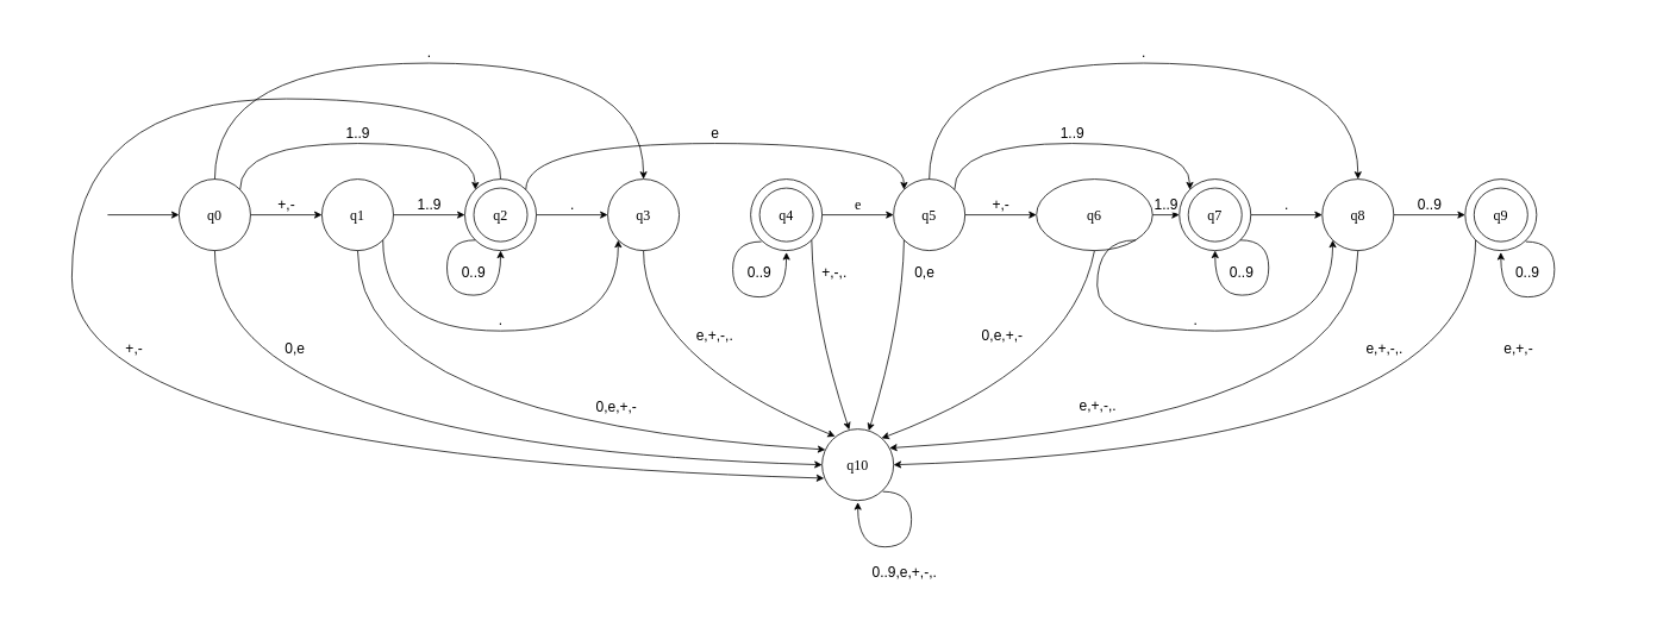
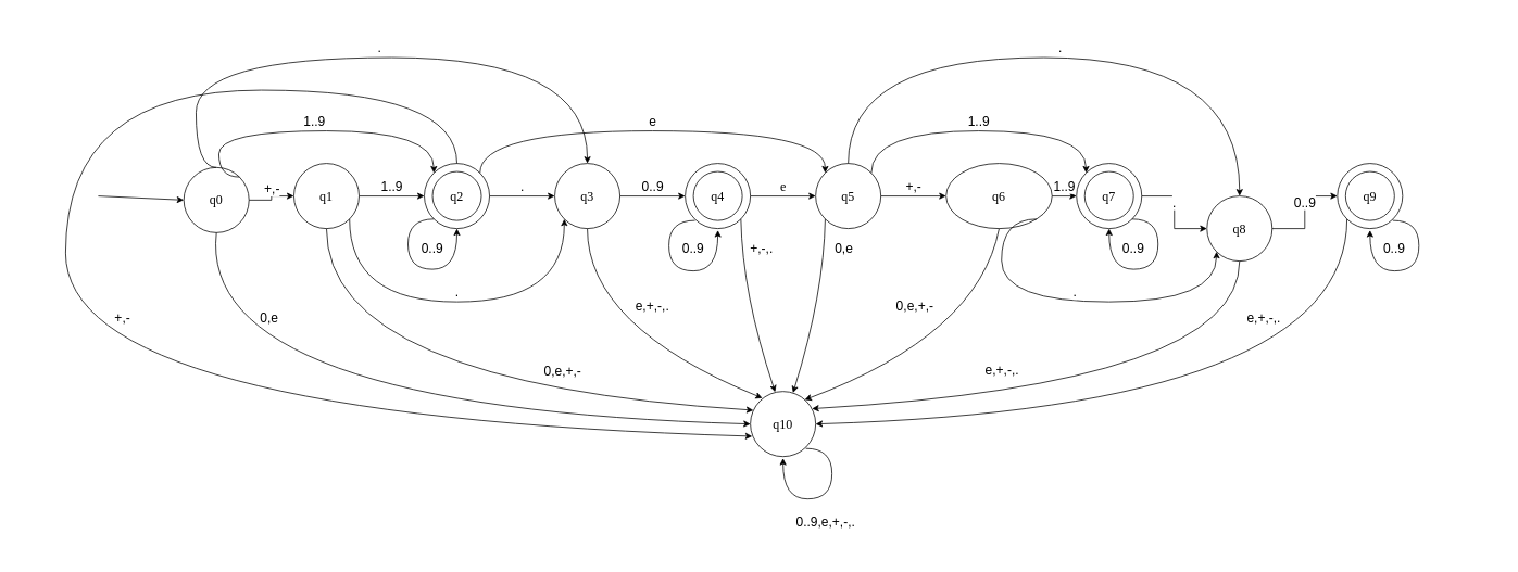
  <mxCell id="0" />
  <mxCell id="1" parent="0" />
  <mxCell id="2" value="+,-" style="edgeStyle=orthogonalEdgeStyle;rounded=0;orthogonalLoop=1;jettySize=auto;html=1;exitX=1;exitY=0.5;exitDx=0;exitDy=0;entryX=0;entryY=0.5;entryDx=0;entryDy=0;fontSize=16;labelPosition=center;verticalLabelPosition=top;align=center;verticalAlign=bottom;" parent="1" source="5" target="8" edge="1"><mxGeometry relative="1" as="geometry" /></mxCell>
  <mxCell id="3" value="1..9" style="edgeStyle=orthogonalEdgeStyle;orthogonalLoop=1;jettySize=auto;html=1;exitX=1;exitY=0;exitDx=0;exitDy=0;entryX=0;entryY=0;entryDx=0;entryDy=0;fontSize=16;labelPosition=center;verticalLabelPosition=top;align=center;verticalAlign=bottom;curved=1;" parent="1" source="5" target="11" edge="1"><mxGeometry relative="1" as="geometry"><Array as="points"><mxPoint x="268" y="160" /><mxPoint x="532" y="160" /></Array></mxGeometry></mxCell>
  <mxCell id="4" value="." style="edgeStyle=orthogonalEdgeStyle;orthogonalLoop=1;jettySize=auto;html=1;exitX=0.5;exitY=0;exitDx=0;exitDy=0;entryX=0.5;entryY=0;entryDx=0;entryDy=0;fontSize=16;labelPosition=center;verticalLabelPosition=top;align=center;verticalAlign=bottom;curved=1;" parent="1" source="5" target="16" edge="1"><mxGeometry relative="1" as="geometry"><Array as="points"><mxPoint x="240" y="70" /><mxPoint x="720" y="70" /></Array></mxGeometry></mxCell>
- <mxCell id="5" value="q0" style="ellipse;whiteSpace=wrap;html=1;fontFamily=Lucida Console;fontSize=16;fillColor=none;" parent="1" vertex="1"><mxGeometry x="200" y="200" width="80" height="80" as="geometry" /></mxCell>
+ <mxCell id="5" value="q0" style="ellipse;whiteSpace=wrap;html=1;fontFamily=Lucida Console;fontSize=16;fillColor=none;" parent="1" vertex="1"><mxGeometry x="225" y="205" width="80" height="80" as="geometry" /></mxCell>
  <mxCell id="6" value="1..9" style="edgeStyle=orthogonalEdgeStyle;rounded=0;orthogonalLoop=1;jettySize=auto;html=1;exitX=1;exitY=0.5;exitDx=0;exitDy=0;entryX=0;entryY=0.5;entryDx=0;entryDy=0;fontSize=16;labelPosition=center;verticalLabelPosition=top;align=center;verticalAlign=bottom;" parent="1" source="8" target="11" edge="1"><mxGeometry relative="1" as="geometry" /></mxCell>
  <mxCell id="7" value="." style="edgeStyle=orthogonalEdgeStyle;orthogonalLoop=1;jettySize=auto;html=1;exitX=1;exitY=1;exitDx=0;exitDy=0;entryX=0;entryY=1;entryDx=0;entryDy=0;fontSize=16;labelPosition=center;verticalLabelPosition=top;align=center;verticalAlign=bottom;curved=1;" parent="1" source="8" target="16" edge="1"><mxGeometry relative="1" as="geometry"><Array as="points"><mxPoint x="428" y="370" /><mxPoint x="692" y="370" /></Array></mxGeometry></mxCell>
  <mxCell id="8" value="q1" style="ellipse;whiteSpace=wrap;html=1;fontFamily=Lucida Console;fontSize=16;fillColor=none;" parent="1" vertex="1"><mxGeometry x="360" y="200" width="80" height="80" as="geometry" /></mxCell>
  <mxCell id="9" value="" style="edgeStyle=orthogonalEdgeStyle;orthogonalLoop=1;jettySize=auto;html=1;exitX=0;exitY=1;exitDx=0;exitDy=0;curved=1;entryX=0.5;entryY=1;entryDx=0;entryDy=0;fontSize=16;labelPosition=right;verticalLabelPosition=middle;align=left;verticalAlign=middle;" parent="1" source="11" target="11" edge="1"><mxGeometry relative="1" as="geometry"><mxPoint x="500" y="340" as="targetPoint" /><Array as="points"><mxPoint x="500" y="268" /><mxPoint x="500" y="330" /><mxPoint x="560" y="330" /></Array></mxGeometry></mxCell>
  <mxCell id="10" value="e" style="edgeStyle=orthogonalEdgeStyle;orthogonalLoop=1;jettySize=auto;html=1;exitX=1;exitY=0;exitDx=0;exitDy=0;entryX=0;entryY=0;entryDx=0;entryDy=0;curved=1;fontSize=16;labelPosition=center;verticalLabelPosition=top;align=center;verticalAlign=bottom;" parent="1" source="11" target="22" edge="1"><mxGeometry relative="1" as="geometry"><Array as="points"><mxPoint x="588" y="160" /><mxPoint x="1012" y="160" /></Array></mxGeometry></mxCell>
  <mxCell id="11" value="q2" style="ellipse;whiteSpace=wrap;html=1;fontFamily=Lucida Console;fontSize=16;fillColor=none;" parent="1" vertex="1"><mxGeometry x="520" y="200" width="80" height="80" as="geometry" /></mxCell>
  <mxCell id="12" value="" style="endArrow=classic;html=1;rounded=0;entryX=0;entryY=0.5;entryDx=0;entryDy=0;fontFamily=Lucida Console;fontSize=16;" parent="1" target="5" edge="1"><mxGeometry width="50" height="50" relative="1" as="geometry"><mxPoint x="120" y="240" as="sourcePoint" /><mxPoint x="860" y="340" as="targetPoint" /></mxGeometry></mxCell>
  <mxCell id="13" value="" style="ellipse;whiteSpace=wrap;html=1;fillColor=none;" parent="1" vertex="1"><mxGeometry x="530" y="210" width="60" height="60" as="geometry" /></mxCell>
  <mxCell id="14" value="." style="edgeStyle=orthogonalEdgeStyle;rounded=0;orthogonalLoop=1;jettySize=auto;html=1;exitX=1;exitY=0.5;exitDx=0;exitDy=0;entryX=0;entryY=0.5;entryDx=0;entryDy=0;fontSize=16;labelPosition=center;verticalLabelPosition=top;align=center;verticalAlign=bottom;" parent="1" source="11" target="16" edge="1"><mxGeometry relative="1" as="geometry"><mxPoint x="760" y="240" as="sourcePoint" /></mxGeometry></mxCell>
+ <mxCell id="15" value="0..9" style="edgeStyle=orthogonalEdgeStyle;rounded=0;orthogonalLoop=1;jettySize=auto;html=1;exitX=1;exitY=0.5;exitDx=0;exitDy=0;entryX=0;entryY=0.5;entryDx=0;entryDy=0;fontSize=16;labelPosition=center;verticalLabelPosition=top;align=center;verticalAlign=bottom;" parent="1" source="16" target="17" edge="1"><mxGeometry relative="1" as="geometry" /></mxCell>
  <mxCell id="16" value="q3" style="ellipse;whiteSpace=wrap;html=1;fontFamily=Lucida Console;fontSize=16;fillColor=none;" parent="1" vertex="1"><mxGeometry x="680" y="200" width="80" height="80" as="geometry" /></mxCell>
  <mxCell id="17" value="q4" style="ellipse;whiteSpace=wrap;html=1;fontFamily=Lucida Console;fontSize=16;fillColor=none;" parent="1" vertex="1"><mxGeometry x="840" y="200" width="80" height="80" as="geometry" /></mxCell>
  <mxCell id="18" value="" style="ellipse;whiteSpace=wrap;html=1;fillColor=none;" parent="1" vertex="1"><mxGeometry x="850" y="210" width="60" height="60" as="geometry" /></mxCell>
  <mxCell id="19" value="+,-" style="edgeStyle=orthogonalEdgeStyle;rounded=0;orthogonalLoop=1;jettySize=auto;html=1;exitX=1;exitY=0.5;exitDx=0;exitDy=0;entryX=0;entryY=0.5;entryDx=0;entryDy=0;fontSize=16;labelPosition=center;verticalLabelPosition=top;align=center;verticalAlign=bottom;" parent="1" source="22" target="25" edge="1"><mxGeometry relative="1" as="geometry" /></mxCell>
  <mxCell id="20" value="1..9" style="edgeStyle=orthogonalEdgeStyle;orthogonalLoop=1;jettySize=auto;html=1;exitX=1;exitY=0;exitDx=0;exitDy=0;entryX=0;entryY=0;entryDx=0;entryDy=0;fontSize=16;labelPosition=center;verticalLabelPosition=top;align=center;verticalAlign=bottom;curved=1;" parent="1" source="22" target="27" edge="1"><mxGeometry relative="1" as="geometry"><Array as="points"><mxPoint x="1068" y="160" /><mxPoint x="1332" y="160" /></Array></mxGeometry></mxCell>
  <mxCell id="21" value="." style="edgeStyle=orthogonalEdgeStyle;orthogonalLoop=1;jettySize=auto;html=1;exitX=0.5;exitY=0;exitDx=0;exitDy=0;entryX=0.5;entryY=0;entryDx=0;entryDy=0;fontSize=16;labelPosition=center;verticalLabelPosition=top;align=center;verticalAlign=bottom;curved=1;" parent="1" source="22" target="32" edge="1"><mxGeometry relative="1" as="geometry"><Array as="points"><mxPoint x="1040" y="70" /><mxPoint x="1520" y="70" /></Array></mxGeometry></mxCell>
  <mxCell id="22" value="q5" style="ellipse;whiteSpace=wrap;html=1;fontFamily=Lucida Console;fontSize=16;fillColor=none;" parent="1" vertex="1"><mxGeometry x="1000" y="200" width="80" height="80" as="geometry" /></mxCell>
  <mxCell id="23" value="1..9" style="edgeStyle=orthogonalEdgeStyle;rounded=0;orthogonalLoop=1;jettySize=auto;html=1;exitX=1;exitY=0.5;exitDx=0;exitDy=0;entryX=0;entryY=0.5;entryDx=0;entryDy=0;fontSize=16;labelPosition=center;verticalLabelPosition=top;align=center;verticalAlign=bottom;" parent="1" source="25" target="27" edge="1"><mxGeometry relative="1" as="geometry" /></mxCell>
  <mxCell id="24" value="." style="edgeStyle=orthogonalEdgeStyle;orthogonalLoop=1;jettySize=auto;html=1;exitX=1;exitY=1;exitDx=0;exitDy=0;entryX=0;entryY=1;entryDx=0;entryDy=0;fontSize=16;labelPosition=center;verticalLabelPosition=top;align=center;verticalAlign=bottom;curved=1;" parent="1" source="25" target="32" edge="1"><mxGeometry relative="1" as="geometry"><Array as="points"><mxPoint x="1228" y="370" /><mxPoint x="1492" y="370" /></Array></mxGeometry></mxCell>
  <mxCell id="25" value="q6" style="ellipse;whiteSpace=wrap;html=1;fontFamily=Lucida Console;fontSize=16;fillColor=none;" parent="1" vertex="1"><mxGeometry x="1160" y="200" width="130" height="80" as="geometry" /></mxCell>
  <mxCell id="26" value="" style="edgeStyle=orthogonalEdgeStyle;orthogonalLoop=1;jettySize=auto;html=1;exitX=1;exitY=1;exitDx=0;exitDy=0;curved=1;entryX=0.5;entryY=1;entryDx=0;entryDy=0;fontSize=16;labelPosition=left;verticalLabelPosition=middle;align=right;verticalAlign=middle;" parent="1" source="27" target="27" edge="1"><mxGeometry relative="1" as="geometry"><mxPoint x="1360" y="340" as="targetPoint" /><Array as="points"><mxPoint x="1420" y="268" /><mxPoint x="1420" y="330" /><mxPoint x="1360" y="330" /></Array></mxGeometry></mxCell>
  <mxCell id="27" value="q7" style="ellipse;whiteSpace=wrap;html=1;fontFamily=Lucida Console;fontSize=16;fillColor=none;" parent="1" vertex="1"><mxGeometry x="1320" y="200" width="80" height="80" as="geometry" /></mxCell>
  <mxCell id="28" value="e" style="endArrow=classic;html=1;rounded=0;entryX=0;entryY=0.5;entryDx=0;entryDy=0;fontFamily=Lucida Console;fontSize=16;labelPosition=center;verticalLabelPosition=top;align=center;verticalAlign=bottom;" parent="1" target="22" edge="1"><mxGeometry width="50" height="50" relative="1" as="geometry"><mxPoint x="920" y="240" as="sourcePoint" /><mxPoint x="1660" y="340" as="targetPoint" /></mxGeometry></mxCell>
  <mxCell id="29" value="" style="ellipse;whiteSpace=wrap;html=1;fillColor=none;" parent="1" vertex="1"><mxGeometry x="1330" y="210" width="60" height="60" as="geometry" /></mxCell>
  <mxCell id="30" value="." style="edgeStyle=orthogonalEdgeStyle;rounded=0;orthogonalLoop=1;jettySize=auto;html=1;exitX=1;exitY=0.5;exitDx=0;exitDy=0;entryX=0;entryY=0.5;entryDx=0;entryDy=0;fontSize=16;labelPosition=center;verticalLabelPosition=top;align=center;verticalAlign=bottom;" parent="1" source="27" target="32" edge="1"><mxGeometry relative="1" as="geometry"><mxPoint x="1560" y="240" as="sourcePoint" /></mxGeometry></mxCell>
  <mxCell id="31" value="0..9" style="edgeStyle=orthogonalEdgeStyle;rounded=0;orthogonalLoop=1;jettySize=auto;html=1;exitX=1;exitY=0.5;exitDx=0;exitDy=0;entryX=0;entryY=0.5;entryDx=0;entryDy=0;fontSize=16;labelPosition=center;verticalLabelPosition=top;align=center;verticalAlign=bottom;" parent="1" source="32" target="33" edge="1"><mxGeometry relative="1" as="geometry" /></mxCell>
- <mxCell id="32" value="q8" style="ellipse;whiteSpace=wrap;html=1;fontFamily=Lucida Console;fontSize=16;fillColor=none;" parent="1" vertex="1"><mxGeometry x="1480" y="200" width="80" height="80" as="geometry" /></mxCell>
+ <mxCell id="32" value="q8" style="ellipse;whiteSpace=wrap;html=1;fontFamily=Lucida Console;fontSize=16;fillColor=none;" parent="1" vertex="1"><mxGeometry x="1480" y="240" width="80" height="80" as="geometry" /></mxCell>
  <mxCell id="33" value="q9" style="ellipse;whiteSpace=wrap;html=1;fontFamily=Lucida Console;fontSize=16;fillColor=none;" parent="1" vertex="1"><mxGeometry x="1640" y="200" width="80" height="80" as="geometry" /></mxCell>
  <mxCell id="34" value="" style="ellipse;whiteSpace=wrap;html=1;fillColor=none;" parent="1" vertex="1"><mxGeometry x="1650" y="210" width="60" height="60" as="geometry" /></mxCell>
  <mxCell id="35" value="q10" style="ellipse;whiteSpace=wrap;html=1;fontFamily=Lucida Console;fontSize=16;fillColor=none;" parent="1" vertex="1"><mxGeometry x="920" y="480" width="80" height="80" as="geometry" /></mxCell>
  <mxCell id="36" value="" style="edgeStyle=orthogonalEdgeStyle;orthogonalLoop=1;jettySize=auto;html=1;exitX=0;exitY=1;exitDx=0;exitDy=0;curved=1;entryX=0.5;entryY=1;entryDx=0;entryDy=0;fontSize=16;labelPosition=right;verticalLabelPosition=middle;align=left;verticalAlign=middle;" parent="1" edge="1"><mxGeometry relative="1" as="geometry"><mxPoint x="880" y="282" as="targetPoint" /><mxPoint x="852" y="270" as="sourcePoint" /><Array as="points"><mxPoint x="820" y="270" /><mxPoint x="820" y="332" /><mxPoint x="880" y="332" /></Array></mxGeometry></mxCell>
  <mxCell id="37" value="" style="edgeStyle=orthogonalEdgeStyle;orthogonalLoop=1;jettySize=auto;html=1;exitX=1;exitY=1;exitDx=0;exitDy=0;curved=1;entryX=0.5;entryY=1;entryDx=0;entryDy=0;fontSize=16;labelPosition=left;verticalLabelPosition=middle;align=right;verticalAlign=middle;" parent="1" edge="1"><mxGeometry x="0.003" relative="1" as="geometry"><mxPoint x="1680" y="282" as="targetPoint" /><mxPoint x="1708" y="270" as="sourcePoint" /><Array as="points"><mxPoint x="1740" y="270" /><mxPoint x="1740" y="332" /><mxPoint x="1680" y="332" /></Array><mxPoint as="offset" /></mxGeometry></mxCell>
  <mxCell id="38" value="" style="endArrow=classic;html=1;entryX=0;entryY=0.5;entryDx=0;entryDy=0;exitX=0.5;exitY=1;exitDx=0;exitDy=0;curved=1;fontSize=16;labelPosition=right;verticalLabelPosition=top;align=left;verticalAlign=bottom;" parent="1" source="5" target="35" edge="1"><mxGeometry width="50" height="50" relative="1" as="geometry"><mxPoint x="900" y="440" as="sourcePoint" /><mxPoint x="950" y="390" as="targetPoint" /><Array as="points"><mxPoint x="240" y="500" /></Array></mxGeometry></mxCell>
  <mxCell id="39" value="" style="endArrow=classic;html=1;exitX=0.5;exitY=1;exitDx=0;exitDy=0;entryX=0.045;entryY=0.288;entryDx=0;entryDy=0;curved=1;fontSize=16;labelPosition=right;verticalLabelPosition=top;align=left;verticalAlign=bottom;entryPerimeter=0;" parent="1" source="8" target="35" edge="1"><mxGeometry x="-0.0" width="50" height="50" relative="1" as="geometry"><mxPoint x="1050" y="450" as="sourcePoint" /><mxPoint x="870" y="560" as="targetPoint" /><Array as="points"><mxPoint x="400" y="470" /></Array><mxPoint as="offset" /></mxGeometry></mxCell>
  <mxCell id="40" value="" style="endArrow=classic;html=1;exitX=1;exitY=1;exitDx=0;exitDy=0;entryX=0.38;entryY=0.01;entryDx=0;entryDy=0;curved=1;entryPerimeter=0;" parent="1" source="17" target="35" edge="1"><mxGeometry width="50" height="50" relative="1" as="geometry"><mxPoint x="1010" y="440" as="sourcePoint" /><mxPoint x="1060" y="390" as="targetPoint" /><Array as="points"><mxPoint x="910" y="360" /></Array></mxGeometry></mxCell>
  <mxCell id="41" value="" style="endArrow=classic;html=1;exitX=0.5;exitY=1;exitDx=0;exitDy=0;entryX=0.182;entryY=0.102;entryDx=0;entryDy=0;curved=1;entryPerimeter=0;" parent="1" source="16" target="35" edge="1"><mxGeometry width="50" height="50" relative="1" as="geometry"><mxPoint x="1010" y="440" as="sourcePoint" /><mxPoint x="1060" y="390" as="targetPoint" /><Array as="points"><mxPoint x="720" y="400" /></Array></mxGeometry></mxCell>
  <mxCell id="42" value="" style="endArrow=classic;html=1;entryX=0.653;entryY=0.023;entryDx=0;entryDy=0;exitX=0;exitY=1;exitDx=0;exitDy=0;curved=1;entryPerimeter=0;" parent="1" source="22" target="35" edge="1"><mxGeometry width="50" height="50" relative="1" as="geometry"><mxPoint x="1010" y="440" as="sourcePoint" /><mxPoint x="1060" y="390" as="targetPoint" /><Array as="points"><mxPoint x="1010" y="360" /></Array></mxGeometry></mxCell>
  <mxCell id="43" value="" style="endArrow=classic;html=1;exitX=0.5;exitY=1;exitDx=0;exitDy=0;curved=1;entryX=0.833;entryY=0.128;entryDx=0;entryDy=0;entryPerimeter=0;" parent="1" source="25" target="35" edge="1"><mxGeometry width="50" height="50" relative="1" as="geometry"><mxPoint x="1010" y="440" as="sourcePoint" /><mxPoint x="980" y="490" as="targetPoint" /><Array as="points"><mxPoint x="1200" y="410" /></Array></mxGeometry></mxCell>
  <mxCell id="44" value="" style="endArrow=classic;html=1;exitX=0.5;exitY=1;exitDx=0;exitDy=0;entryX=0.943;entryY=0.265;entryDx=0;entryDy=0;curved=1;entryPerimeter=0;" parent="1" source="32" target="35" edge="1"><mxGeometry width="50" height="50" relative="1" as="geometry"><mxPoint x="1010" y="440" as="sourcePoint" /><mxPoint x="1060" y="390" as="targetPoint" /><Array as="points"><mxPoint x="1520" y="470" /></Array></mxGeometry></mxCell>
  <mxCell id="45" value="" style="endArrow=classic;html=1;exitX=0;exitY=1;exitDx=0;exitDy=0;entryX=1;entryY=0.5;entryDx=0;entryDy=0;curved=1;" parent="1" source="33" target="35" edge="1"><mxGeometry width="50" height="50" relative="1" as="geometry"><mxPoint x="1010" y="440" as="sourcePoint" /><mxPoint x="1060" y="680" as="targetPoint" /><Array as="points"><mxPoint x="1652" y="500" /></Array></mxGeometry></mxCell>
  <mxCell id="46" value="&lt;font style=&quot;font-size: 16px;&quot;&gt;+,-&lt;/font&gt;" style="text;html=1;strokeColor=none;fillColor=none;align=center;verticalAlign=middle;whiteSpace=wrap;rounded=0;" parent="1" vertex="1"><mxGeometry x="120" y="374" width="60" height="30" as="geometry" /></mxCell>
  <mxCell id="47" value="&lt;span style=&quot;font-size: 16px;&quot;&gt;0,e&lt;br&gt;&lt;/span&gt;" style="text;html=1;strokeColor=none;fillColor=none;align=center;verticalAlign=middle;whiteSpace=wrap;rounded=0;" parent="1" vertex="1"><mxGeometry x="300" y="374" width="60" height="30" as="geometry" /></mxCell>
  <mxCell id="48" value="&lt;span style=&quot;font-size: 16px;&quot;&gt;0,e,+,-&lt;/span&gt;" style="text;html=1;strokeColor=none;fillColor=none;align=center;verticalAlign=middle;whiteSpace=wrap;rounded=0;" parent="1" vertex="1"><mxGeometry x="660" y="440" width="60" height="30" as="geometry" /></mxCell>
  <mxCell id="49" value="&lt;span style=&quot;font-size: 16px;&quot;&gt;0..9&lt;/span&gt;" style="text;html=1;strokeColor=none;fillColor=none;align=center;verticalAlign=middle;whiteSpace=wrap;rounded=0;" parent="1" vertex="1"><mxGeometry x="1680" y="290" width="60" height="30" as="geometry" /></mxCell>
  <mxCell id="50" value="&lt;span style=&quot;font-size: 16px;&quot;&gt;0..9&lt;/span&gt;" style="text;html=1;strokeColor=none;fillColor=none;align=center;verticalAlign=middle;whiteSpace=wrap;rounded=0;" parent="1" vertex="1"><mxGeometry x="1360" y="290" width="60" height="30" as="geometry" /></mxCell>
  <mxCell id="51" value="&lt;span style=&quot;font-size: 16px;&quot;&gt;0..9&lt;/span&gt;" style="text;html=1;strokeColor=none;fillColor=none;align=center;verticalAlign=middle;whiteSpace=wrap;rounded=0;" parent="1" vertex="1"><mxGeometry x="820" y="290" width="60" height="30" as="geometry" /></mxCell>
  <mxCell id="52" value="&lt;span style=&quot;font-size: 16px;&quot;&gt;0..9&lt;/span&gt;" style="text;html=1;strokeColor=none;fillColor=none;align=center;verticalAlign=middle;whiteSpace=wrap;rounded=0;" parent="1" vertex="1"><mxGeometry x="500" y="290" width="60" height="30" as="geometry" /></mxCell>
  <mxCell id="53" value="&lt;span style=&quot;font-size: 16px;&quot;&gt;e,+,-,.&lt;/span&gt;" style="text;html=1;strokeColor=none;fillColor=none;align=center;verticalAlign=middle;whiteSpace=wrap;rounded=0;" parent="1" vertex="1"><mxGeometry x="770" y="360" width="60" height="30" as="geometry" /></mxCell>
- <mxCell id="54" value="&lt;font style=&quot;font-size: 16px;&quot;&gt;e,+,-&lt;/font&gt;" style="text;html=1;strokeColor=none;fillColor=none;align=center;verticalAlign=middle;whiteSpace=wrap;rounded=0;" parent="1" vertex="1"><mxGeometry x="1670" y="374" width="60" height="30" as="geometry" /></mxCell>
  <mxCell id="55" value="&lt;span style=&quot;font-size: 16px;&quot;&gt;e,+,-,.&lt;/span&gt;" style="text;html=1;strokeColor=none;fillColor=none;align=center;verticalAlign=middle;whiteSpace=wrap;rounded=0;" parent="1" vertex="1"><mxGeometry x="1520" y="374" width="60" height="30" as="geometry" /></mxCell>
  <mxCell id="56" value="&lt;span style=&quot;font-size: 16px;&quot;&gt;e,+,-,.&lt;/span&gt;" style="text;html=1;strokeColor=none;fillColor=none;align=center;verticalAlign=middle;whiteSpace=wrap;rounded=0;" parent="1" vertex="1"><mxGeometry x="1199" y="439" width="60" height="30" as="geometry" /></mxCell>
  <mxCell id="57" value="&lt;span style=&quot;font-size: 16px;&quot;&gt;0,e,+,-&lt;/span&gt;" style="text;html=1;strokeColor=none;fillColor=none;align=center;verticalAlign=middle;whiteSpace=wrap;rounded=0;" parent="1" vertex="1"><mxGeometry x="1092" y="360" width="60" height="30" as="geometry" /></mxCell>
  <mxCell id="58" value="&lt;span style=&quot;font-size: 16px;&quot;&gt;+,-,.&lt;/span&gt;" style="text;html=1;strokeColor=none;fillColor=none;align=center;verticalAlign=middle;whiteSpace=wrap;rounded=0;" parent="1" vertex="1"><mxGeometry x="904" y="290" width="60" height="30" as="geometry" /></mxCell>
  <mxCell id="59" value="&lt;span style=&quot;font-size: 16px;&quot;&gt;0,e&lt;/span&gt;" style="text;html=1;strokeColor=none;fillColor=none;align=center;verticalAlign=middle;whiteSpace=wrap;rounded=0;" parent="1" vertex="1"><mxGeometry x="1005" y="290" width="60" height="30" as="geometry" /></mxCell>
  <mxCell id="60" value="" style="endArrow=classic;html=1;exitX=0.5;exitY=0;exitDx=0;exitDy=0;entryX=0.027;entryY=0.688;entryDx=0;entryDy=0;entryPerimeter=0;curved=1;" edge="1" parent="1" source="11" target="35"><mxGeometry width="50" height="50" relative="1" as="geometry"><mxPoint x="860" y="480" as="sourcePoint" /><mxPoint x="910" y="430" as="targetPoint" /><Array as="points"><mxPoint x="560" y="110" /><mxPoint y="110" x="80" /><mxPoint y="510" x="80" /></Array></mxGeometry></mxCell>
  <mxCell id="61" value="" style="edgeStyle=orthogonalEdgeStyle;orthogonalLoop=1;jettySize=auto;html=1;exitX=1;exitY=1;exitDx=0;exitDy=0;curved=1;entryX=0.5;entryY=1;entryDx=0;entryDy=0;fontSize=16;labelPosition=left;verticalLabelPosition=middle;align=right;verticalAlign=middle;" edge="1" parent="1"><mxGeometry relative="1" as="geometry"><mxPoint x="960" y="562" as="targetPoint" /><Array as="points"><mxPoint x="1020" y="550" /><mxPoint x="1020" y="612" /><mxPoint x="960" y="612" /></Array><mxPoint x="988" y="550" as="sourcePoint" /></mxGeometry></mxCell>
  <mxCell id="62" value="&lt;span style=&quot;font-size: 16px;&quot;&gt;0..9,e,+,-,.&lt;/span&gt;" style="text;html=1;strokeColor=none;fillColor=none;align=center;verticalAlign=middle;whiteSpace=wrap;rounded=0;" vertex="1" parent="1"><mxGeometry x="965" y="625" width="95" height="30" as="geometry" /></mxCell>
  <mxCell id="63" value="" style="rounded=0;whiteSpace=wrap;html=1;fillColor=none;strokeColor=#ffffff;" vertex="1" parent="1"><mxGeometry x="20" y="20" width="1820" height="660" as="geometry" /></mxCell>
